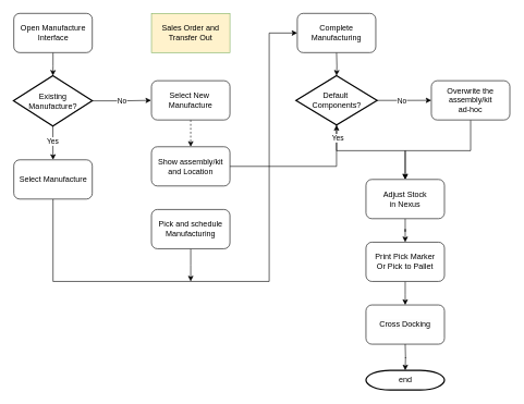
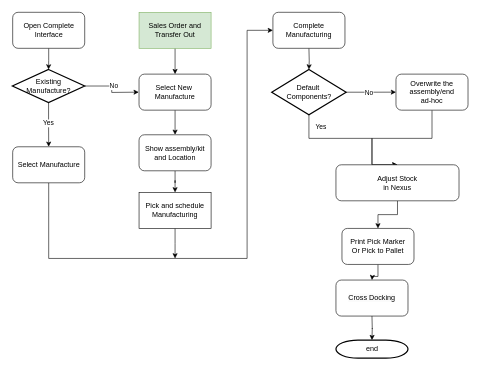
  <mxCell id="0" />
  <mxCell id="1" parent="0" />
  <mxCell id="2" value="" style="edgeStyle=orthogonalEdgeStyle;rounded=0;orthogonalLoop=1;jettySize=auto;html=1;" parent="1" source="6" target="10" edge="1"><mxGeometry relative="1" as="geometry" /></mxCell>
  <mxCell id="3" value="Yes" style="edgeLabel;html=1;align=center;verticalAlign=middle;resizable=0;points=[];" parent="2" vertex="1" connectable="0"><mxGeometry x="-0.035" y="1" relative="1" as="geometry"><mxPoint x="-2" y="-2" as="offset" /></mxGeometry></mxCell>
  <mxCell id="4" value="" style="edgeStyle=orthogonalEdgeStyle;rounded=0;orthogonalLoop=1;jettySize=auto;html=1;" parent="1" source="6" edge="1"><mxGeometry relative="1" as="geometry"><mxPoint x="230.5" y="153" as="targetPoint" /></mxGeometry></mxCell>
  <mxCell id="5" value="No" style="edgeLabel;html=1;align=center;verticalAlign=middle;resizable=0;points=[];" parent="4" vertex="1" connectable="0"><mxGeometry x="-0.356" y="-2" relative="1" as="geometry"><mxPoint x="16" y="-2" as="offset" /></mxGeometry></mxCell>
- <mxCell id="6" value="Existing&lt;div&gt;Manufacture?&lt;/div&gt;" style="shape=mxgraph.flowchart.decision;strokeWidth=2;gradientColor=none;gradientDirection=north;fontStyle=0;html=1;" parent="1" vertex="1"><mxGeometry x="20" y="115.25" width="120.5" height="77" as="geometry" /></mxCell>
+ <mxCell id="6" value="Existing&lt;div&gt;Manufacture?&lt;/div&gt;" style="shape=mxgraph.flowchart.decision;strokeWidth=2;gradientColor=none;gradientDirection=north;fontStyle=0;html=1;" parent="1" vertex="1"><mxGeometry x="20" y="115.25" width="120.5" height="55" as="geometry" /></mxCell>
  <mxCell id="7" value="" style="edgeStyle=orthogonalEdgeStyle;rounded=0;orthogonalLoop=1;jettySize=auto;html=1;" parent="1" source="8" target="6" edge="1"><mxGeometry relative="1" as="geometry" /></mxCell>
- <mxCell id="8" value="&lt;span style=&quot;text-wrap-mode: nowrap;&quot;&gt;Open Manufacture&lt;/span&gt;&lt;div&gt;&lt;span style=&quot;text-wrap-mode: nowrap;&quot;&gt;Interface&lt;/span&gt;&lt;/div&gt;" style="rounded=1;whiteSpace=wrap;html=1;" parent="1" vertex="1"><mxGeometry x="20.5" y="20" width="120" height="60" as="geometry" /></mxCell>
+ <mxCell id="8" value="&lt;span style=&quot;text-wrap-mode: nowrap;&quot;&gt;Open Complete&lt;/span&gt;&lt;div&gt;&lt;span style=&quot;text-wrap-mode: nowrap;&quot;&gt;Interface&lt;/span&gt;&lt;/div&gt;" style="rounded=1;whiteSpace=wrap;html=1;" parent="1" vertex="1"><mxGeometry x="20.5" y="20" width="120" height="60" as="geometry" /></mxCell>
  <mxCell id="9" style="edgeStyle=orthogonalEdgeStyle;rounded=0;orthogonalLoop=1;jettySize=auto;html=1;exitX=0.5;exitY=1;exitDx=0;exitDy=0;entryX=0;entryY=0.5;entryDx=0;entryDy=0;" parent="1" source="10" edge="1"><mxGeometry relative="1" as="geometry"><Array as="points"><mxPoint x="81" y="430" /><mxPoint x="411" y="430" /><mxPoint x="411" y="50" /></Array><mxPoint x="454" y="50" as="targetPoint" /></mxGeometry></mxCell>
  <mxCell id="10" value="&lt;span style=&quot;text-wrap-mode: nowrap;&quot;&gt;Select Manufacture&lt;/span&gt;" style="rounded=1;whiteSpace=wrap;html=1;" parent="1" vertex="1"><mxGeometry x="20.5" y="244" width="120" height="60" as="geometry" /></mxCell>
  <mxCell id="11" value="end" style="shape=mxgraph.flowchart.terminator;strokeWidth=2;gradientColor=none;gradientDirection=north;fontStyle=0;html=1;" parent="1" vertex="1"><mxGeometry x="559" y="566" width="120" height="30" as="geometry" /></mxCell>
- <mxCell id="12" value="" style="edgeStyle=orthogonalEdgeStyle;rounded=0;orthogonalLoop=1;jettySize=auto;html=1;dashed=1;" parent="1" source="13" target="15" edge="1"><mxGeometry relative="1" as="geometry" /></mxCell>
+ <mxCell id="12" value="" style="edgeStyle=orthogonalEdgeStyle;rounded=0;orthogonalLoop=1;jettySize=auto;html=1;" parent="1" source="13" target="15" edge="1"><mxGeometry relative="1" as="geometry" /></mxCell>
  <mxCell id="13" value="&lt;span style=&quot;text-wrap-mode: nowrap;&quot;&gt;Select New&amp;nbsp;&lt;/span&gt;&lt;div&gt;&lt;span style=&quot;text-wrap-mode: nowrap;&quot;&gt;Manufacture&lt;/span&gt;&lt;/div&gt;" style="rounded=1;whiteSpace=wrap;html=1;" parent="1" vertex="1"><mxGeometry x="231" y="123" width="120" height="60" as="geometry" /></mxCell>
- <mxCell id="14" value="" style="edgeStyle=orthogonalEdgeStyle;rounded=0;orthogonalLoop=1;jettySize=auto;html=1;" parent="1" source="15" target="31" edge="1"><mxGeometry relative="1" as="geometry" /></mxCell>
+ <mxCell id="14" value="" style="edgeStyle=orthogonalEdgeStyle;rounded=0;orthogonalLoop=1;jettySize=auto;html=1;" parent="1" source="15" target="17" edge="1"><mxGeometry relative="1" as="geometry" /></mxCell>
  <mxCell id="15" value="&lt;span style=&quot;text-wrap-mode: nowrap;&quot;&gt;Show assembly/kit&lt;/span&gt;&lt;div&gt;&lt;span style=&quot;text-wrap-mode: nowrap;&quot;&gt;and Location&lt;/span&gt;&lt;/div&gt;" style="rounded=1;whiteSpace=wrap;html=1;" parent="1" vertex="1"><mxGeometry x="231" y="224" width="120" height="60" as="geometry" /></mxCell>
  <mxCell id="16" style="edgeStyle=orthogonalEdgeStyle;rounded=0;orthogonalLoop=1;jettySize=auto;html=1;exitX=0.5;exitY=1;exitDx=0;exitDy=0;" parent="1" source="17" edge="1"><mxGeometry relative="1" as="geometry"><mxPoint x="291" y="430" as="targetPoint" /></mxGeometry></mxCell>
- <mxCell id="17" value="&lt;span style=&quot;text-wrap-mode: nowrap;&quot;&gt;Pick and schedule&lt;/span&gt;&lt;div&gt;&lt;span style=&quot;text-wrap-mode: nowrap;&quot;&gt;Manufacturing&lt;/span&gt;&lt;/div&gt;" style="rounded=1;whiteSpace=wrap;html=1;" parent="1" vertex="1"><mxGeometry x="231" y="320" width="120" height="60" as="geometry" /></mxCell>
+ <mxCell id="17" value="&lt;span style=&quot;text-wrap-mode: nowrap;&quot;&gt;Pick and schedule&lt;/span&gt;&lt;div&gt;&lt;span style=&quot;text-wrap-mode: nowrap;&quot;&gt;Manufacturing&lt;/span&gt;&lt;/div&gt;" style="whiteSpace=wrap;html=1;rounded=0;" parent="1" vertex="1"><mxGeometry x="231" y="320" width="120" height="60" as="geometry" /></mxCell>
  <mxCell id="18" value="" style="edgeStyle=orthogonalEdgeStyle;rounded=0;orthogonalLoop=1;jettySize=auto;html=1;" parent="1" edge="1"><mxGeometry relative="1" as="geometry"><mxPoint x="619" y="526" as="sourcePoint" /><mxPoint x="619" y="566" as="targetPoint" /></mxGeometry></mxCell>
  <mxCell id="19" value="" style="edgeStyle=orthogonalEdgeStyle;rounded=0;orthogonalLoop=1;jettySize=auto;html=1;" parent="1" source="20" edge="1"><mxGeometry relative="1" as="geometry"><mxPoint x="619" y="466" as="targetPoint" /></mxGeometry></mxCell>
- <mxCell id="20" value="Print Pick Marker&lt;div&gt;Or Pick to Pallet&lt;/div&gt;" style="rounded=1;whiteSpace=wrap;html=1;" parent="1" vertex="1"><mxGeometry x="559" y="370" width="120" height="60" as="geometry" /></mxCell>
+ <mxCell id="20" value="Print Pick Marker&lt;div&gt;Or Pick to Pallet&lt;/div&gt;" style="rounded=1;whiteSpace=wrap;html=1;" parent="1" vertex="1"><mxGeometry x="569" y="380" width="120" height="60" as="geometry" /></mxCell>
  <mxCell id="21" style="edgeStyle=orthogonalEdgeStyle;rounded=0;orthogonalLoop=1;jettySize=auto;html=1;exitX=0.5;exitY=1;exitDx=0;exitDy=0;entryX=0.5;entryY=0;entryDx=0;entryDy=0;" edge="1" parent="1" source="22" target="34"><mxGeometry relative="1" as="geometry"><Array as="points"><mxPoint x="719" y="230" /><mxPoint x="619" y="230" /></Array></mxGeometry></mxCell>
- <mxCell id="22" value="Overwrite the assembly/kit&lt;div&gt;ad-hoc&lt;/div&gt;" style="rounded=1;whiteSpace=wrap;html=1;" parent="1" vertex="1"><mxGeometry x="659" y="123" width="120" height="60" as="geometry" /></mxCell>
+ <mxCell id="22" value="Overwrite the assembly/end&lt;div&gt;ad-hoc&lt;/div&gt;" style="rounded=1;whiteSpace=wrap;html=1;" parent="1" vertex="1"><mxGeometry x="659" y="123" width="120" height="60" as="geometry" /></mxCell>
  <mxCell id="23" value="" style="edgeStyle=orthogonalEdgeStyle;rounded=0;orthogonalLoop=1;jettySize=auto;html=1;" parent="1" target="31" edge="1"><mxGeometry relative="1" as="geometry"><mxPoint x="514" y="80" as="sourcePoint" /></mxGeometry></mxCell>
- <mxCell id="25" value="Sales Order and Transfer Out" style="rounded=0;whiteSpace=wrap;html=1;fillColor=#fff2cc;strokeColor=#82b366;" parent="1" vertex="1"><mxGeometry x="231" y="20" width="120" height="60" as="geometry" /></mxCell>
+ <mxCell id="24" value="" style="edgeStyle=orthogonalEdgeStyle;rounded=0;orthogonalLoop=1;jettySize=auto;html=1;" parent="1" source="25" target="13" edge="1"><mxGeometry relative="1" as="geometry" /></mxCell>
+ <mxCell id="25" value="Sales Order and Transfer Out" style="rounded=0;whiteSpace=wrap;html=1;fillColor=#d5e8d4;strokeColor=#82b366;" parent="1" vertex="1"><mxGeometry x="231" y="20" width="120" height="60" as="geometry" /></mxCell>
  <mxCell id="26" value="&lt;span style=&quot;color: rgb(0, 0, 0); font-family: Helvetica; font-size: 12px; font-style: normal; font-variant-ligatures: normal; font-variant-caps: normal; font-weight: 400; letter-spacing: normal; orphans: 2; text-align: center; text-indent: 0px; text-transform: none; widows: 2; word-spacing: 0px; -webkit-text-stroke-width: 0px; white-space: normal; background-color: rgb(251, 251, 251); text-decoration-thickness: initial; text-decoration-style: initial; text-decoration-color: initial; display: inline !important; float: none;&quot;&gt;Cross Docking&lt;/span&gt;" style="rounded=1;whiteSpace=wrap;html=1;" parent="1" vertex="1"><mxGeometry x="559" y="466" width="120" height="60" as="geometry" /></mxCell>
  <mxCell id="27" value="" style="edgeStyle=orthogonalEdgeStyle;rounded=0;orthogonalLoop=1;jettySize=auto;html=1;" parent="1" source="31" target="22" edge="1"><mxGeometry relative="1" as="geometry" /></mxCell>
  <mxCell id="28" value="No" style="edgeLabel;html=1;align=center;verticalAlign=middle;resizable=0;points=[];" parent="27" vertex="1" connectable="0"><mxGeometry x="-0.11" relative="1" as="geometry"><mxPoint as="offset" /></mxGeometry></mxCell>
  <mxCell id="29" value="" style="edgeStyle=orthogonalEdgeStyle;rounded=0;orthogonalLoop=1;jettySize=auto;html=1;exitX=0.5;exitY=1;exitDx=0;exitDy=0;exitPerimeter=0;entryX=0.5;entryY=0;entryDx=0;entryDy=0;" parent="1" source="31" target="34" edge="1"><mxGeometry relative="1" as="geometry"><mxPoint x="619" y="270" as="targetPoint" /><Array as="points"><mxPoint x="514" y="230" /><mxPoint x="619" y="230" /></Array></mxGeometry></mxCell>
  <mxCell id="30" value="Yes" style="edgeLabel;html=1;align=center;verticalAlign=middle;resizable=0;points=[];" vertex="1" connectable="0" parent="29"><mxGeometry x="-0.149" relative="1" as="geometry"><mxPoint x="-39" y="-20" as="offset" /></mxGeometry></mxCell>
  <mxCell id="31" value="Default&amp;nbsp;&lt;div&gt;Components?&lt;/div&gt;" style="shape=mxgraph.flowchart.decision;strokeWidth=2;gradientColor=none;gradientDirection=north;fontStyle=0;html=1;" parent="1" vertex="1"><mxGeometry x="452" y="115.25" width="124" height="75.5" as="geometry" /></mxCell>
  <mxCell id="32" value="Complete Manufacturing" style="rounded=1;whiteSpace=wrap;html=1;" vertex="1" parent="1"><mxGeometry x="454" y="20" width="120" height="60" as="geometry" /></mxCell>
  <mxCell id="33" value="" style="edgeStyle=orthogonalEdgeStyle;rounded=0;orthogonalLoop=1;jettySize=auto;html=1;" edge="1" parent="1" source="34" target="20"><mxGeometry relative="1" as="geometry" /></mxCell>
- <mxCell id="34" value="Adjust Stock&lt;div&gt;in Nexus&lt;/div&gt;" style="rounded=1;whiteSpace=wrap;html=1;" vertex="1" parent="1"><mxGeometry x="559" y="274" width="120" height="60" as="geometry" /></mxCell>
+ <mxCell id="34" value="Adjust Stock&lt;div&gt;in Nexus&lt;/div&gt;" style="rounded=1;whiteSpace=wrap;html=1;" vertex="1" parent="1"><mxGeometry x="559" y="274" width="205" height="60" as="geometry" /></mxCell>
